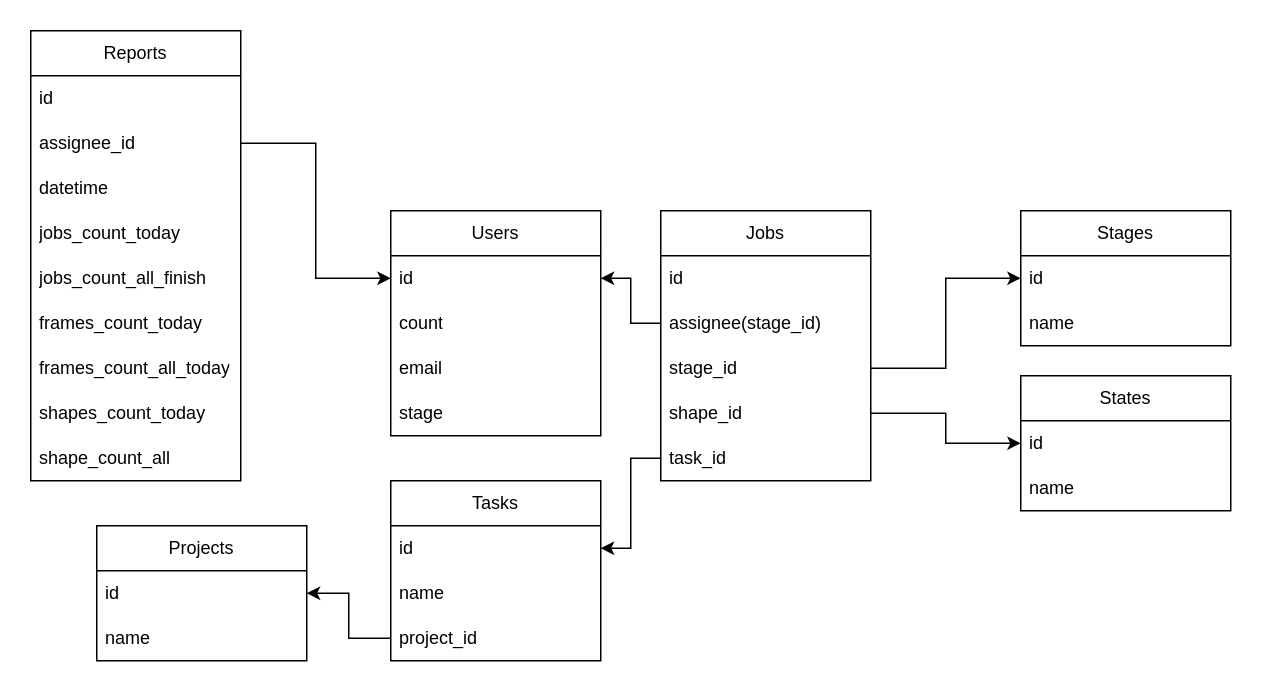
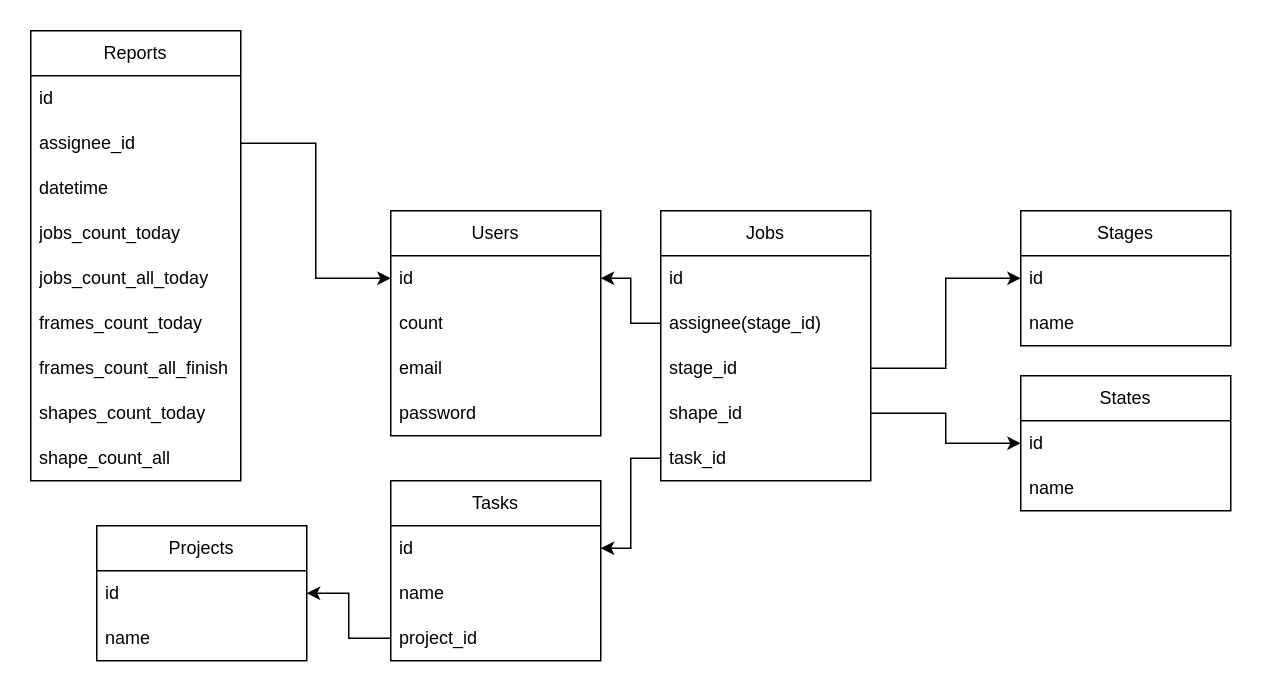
  <mxCell id="0" />
  <mxCell id="1" parent="0" />
  <mxCell id="2" value="Users" style="swimlane;fontStyle=0;childLayout=stackLayout;horizontal=1;startSize=30;horizontalStack=0;resizeParent=1;resizeParentMax=0;resizeLast=0;collapsible=1;marginBottom=0;whiteSpace=wrap;html=1;" vertex="1" parent="1"><mxGeometry x="260" y="140" width="140" height="150" as="geometry" /></mxCell>
  <mxCell id="3" value="id" style="text;strokeColor=none;fillColor=none;align=left;verticalAlign=middle;spacingLeft=4;spacingRight=4;overflow=hidden;points=[[0,0.5],[1,0.5]];portConstraint=eastwest;rotatable=0;whiteSpace=wrap;html=1;" vertex="1" parent="2"><mxGeometry y="30" width="140" height="30" as="geometry" /></mxCell>
  <mxCell id="4" value="count" style="text;strokeColor=none;fillColor=none;align=left;verticalAlign=middle;spacingLeft=4;spacingRight=4;overflow=hidden;points=[[0,0.5],[1,0.5]];portConstraint=eastwest;rotatable=0;whiteSpace=wrap;html=1;" vertex="1" parent="2"><mxGeometry y="60" width="140" height="30" as="geometry" /></mxCell>
  <mxCell id="5" value="email" style="text;strokeColor=none;fillColor=none;align=left;verticalAlign=middle;spacingLeft=4;spacingRight=4;overflow=hidden;points=[[0,0.5],[1,0.5]];portConstraint=eastwest;rotatable=0;whiteSpace=wrap;html=1;" vertex="1" parent="2"><mxGeometry y="90" width="140" height="30" as="geometry" /></mxCell>
- <mxCell id="6" value="stage" style="text;strokeColor=none;fillColor=none;align=left;verticalAlign=middle;spacingLeft=4;spacingRight=4;overflow=hidden;points=[[0,0.5],[1,0.5]];portConstraint=eastwest;rotatable=0;whiteSpace=wrap;html=1;" vertex="1" parent="2"><mxGeometry y="120" width="140" height="30" as="geometry" /></mxCell>
+ <mxCell id="6" value="password" style="text;strokeColor=none;fillColor=none;align=left;verticalAlign=middle;spacingLeft=4;spacingRight=4;overflow=hidden;points=[[0,0.5],[1,0.5]];portConstraint=eastwest;rotatable=0;whiteSpace=wrap;html=1;" vertex="1" parent="2"><mxGeometry y="120" width="140" height="30" as="geometry" /></mxCell>
  <mxCell id="7" value="Projects" style="swimlane;fontStyle=0;childLayout=stackLayout;horizontal=1;startSize=30;horizontalStack=0;resizeParent=1;resizeParentMax=0;resizeLast=0;collapsible=1;marginBottom=0;whiteSpace=wrap;html=1;" vertex="1" parent="1"><mxGeometry x="64" y="350" width="140" height="90" as="geometry" /></mxCell>
  <mxCell id="8" value="id" style="text;strokeColor=none;fillColor=none;align=left;verticalAlign=middle;spacingLeft=4;spacingRight=4;overflow=hidden;points=[[0,0.5],[1,0.5]];portConstraint=eastwest;rotatable=0;whiteSpace=wrap;html=1;" vertex="1" parent="7"><mxGeometry y="30" width="140" height="30" as="geometry" /></mxCell>
  <mxCell id="9" value="name" style="text;strokeColor=none;fillColor=none;align=left;verticalAlign=middle;spacingLeft=4;spacingRight=4;overflow=hidden;points=[[0,0.5],[1,0.5]];portConstraint=eastwest;rotatable=0;whiteSpace=wrap;html=1;" vertex="1" parent="7"><mxGeometry y="60" width="140" height="30" as="geometry" /></mxCell>
  <mxCell id="10" value="Tasks" style="swimlane;fontStyle=0;childLayout=stackLayout;horizontal=1;startSize=30;horizontalStack=0;resizeParent=1;resizeParentMax=0;resizeLast=0;collapsible=1;marginBottom=0;whiteSpace=wrap;html=1;" vertex="1" parent="1"><mxGeometry x="260" y="320" width="140" height="120" as="geometry" /></mxCell>
  <mxCell id="11" value="id" style="text;strokeColor=none;fillColor=none;align=left;verticalAlign=middle;spacingLeft=4;spacingRight=4;overflow=hidden;points=[[0,0.5],[1,0.5]];portConstraint=eastwest;rotatable=0;whiteSpace=wrap;html=1;" vertex="1" parent="10"><mxGeometry y="30" width="140" height="30" as="geometry" /></mxCell>
  <mxCell id="12" value="name" style="text;strokeColor=none;fillColor=none;align=left;verticalAlign=middle;spacingLeft=4;spacingRight=4;overflow=hidden;points=[[0,0.5],[1,0.5]];portConstraint=eastwest;rotatable=0;whiteSpace=wrap;html=1;" vertex="1" parent="10"><mxGeometry y="60" width="140" height="30" as="geometry" /></mxCell>
  <mxCell id="13" value="project_id" style="text;strokeColor=none;fillColor=none;align=left;verticalAlign=middle;spacingLeft=4;spacingRight=4;overflow=hidden;points=[[0,0.5],[1,0.5]];portConstraint=eastwest;rotatable=0;whiteSpace=wrap;html=1;" vertex="1" parent="10"><mxGeometry y="90" width="140" height="30" as="geometry" /></mxCell>
  <mxCell id="14" value="Jobs" style="swimlane;fontStyle=0;childLayout=stackLayout;horizontal=1;startSize=30;horizontalStack=0;resizeParent=1;resizeParentMax=0;resizeLast=0;collapsible=1;marginBottom=0;whiteSpace=wrap;html=1;" vertex="1" parent="1"><mxGeometry x="440" y="140" width="140" height="180" as="geometry" /></mxCell>
  <mxCell id="15" value="id&lt;span style=&quot;white-space: pre;&quot;&gt;&#09;&lt;/span&gt;" style="text;strokeColor=none;fillColor=none;align=left;verticalAlign=middle;spacingLeft=4;spacingRight=4;overflow=hidden;points=[[0,0.5],[1,0.5]];portConstraint=eastwest;rotatable=0;whiteSpace=wrap;html=1;" vertex="1" parent="14"><mxGeometry y="30" width="140" height="30" as="geometry" /></mxCell>
  <mxCell id="16" value="assignee(stage_id)" style="text;strokeColor=none;fillColor=none;align=left;verticalAlign=middle;spacingLeft=4;spacingRight=4;overflow=hidden;points=[[0,0.5],[1,0.5]];portConstraint=eastwest;rotatable=0;whiteSpace=wrap;html=1;" vertex="1" parent="14"><mxGeometry y="60" width="140" height="30" as="geometry" /></mxCell>
  <mxCell id="17" value="stage_id" style="text;strokeColor=none;fillColor=none;align=left;verticalAlign=middle;spacingLeft=4;spacingRight=4;overflow=hidden;points=[[0,0.5],[1,0.5]];portConstraint=eastwest;rotatable=0;whiteSpace=wrap;html=1;" vertex="1" parent="14"><mxGeometry y="90" width="140" height="30" as="geometry" /></mxCell>
  <mxCell id="18" value="shape_id" style="text;strokeColor=none;fillColor=none;align=left;verticalAlign=middle;spacingLeft=4;spacingRight=4;overflow=hidden;points=[[0,0.5],[1,0.5]];portConstraint=eastwest;rotatable=0;whiteSpace=wrap;html=1;" vertex="1" parent="14"><mxGeometry y="120" width="140" height="30" as="geometry" /></mxCell>
  <mxCell id="19" value="task_id" style="text;strokeColor=none;fillColor=none;align=left;verticalAlign=middle;spacingLeft=4;spacingRight=4;overflow=hidden;points=[[0,0.5],[1,0.5]];portConstraint=eastwest;rotatable=0;whiteSpace=wrap;html=1;" vertex="1" parent="14"><mxGeometry y="150" width="140" height="30" as="geometry" /></mxCell>
  <mxCell id="20" value="&lt;span style=&quot;white-space: pre-wrap;&quot; data-src-align=&quot;0:6&quot; class=&quot;aNeGP0gI0B9AV8JaHPyH&quot;&gt;Reports&lt;/span&gt;" style="swimlane;fontStyle=0;childLayout=stackLayout;horizontal=1;startSize=30;horizontalStack=0;resizeParent=1;resizeParentMax=0;resizeLast=0;collapsible=1;marginBottom=0;whiteSpace=wrap;html=1;" vertex="1" parent="1"><mxGeometry x="20" y="20" width="140" height="300" as="geometry" /></mxCell>
  <mxCell id="21" value="id&lt;span style=&quot;white-space: pre;&quot;&gt;&#09;&lt;/span&gt;" style="text;strokeColor=none;fillColor=none;align=left;verticalAlign=middle;spacingLeft=4;spacingRight=4;overflow=hidden;points=[[0,0.5],[1,0.5]];portConstraint=eastwest;rotatable=0;whiteSpace=wrap;html=1;" vertex="1" parent="20"><mxGeometry y="30" width="140" height="30" as="geometry" /></mxCell>
  <mxCell id="22" value="assignee_id" style="text;strokeColor=none;fillColor=none;align=left;verticalAlign=middle;spacingLeft=4;spacingRight=4;overflow=hidden;points=[[0,0.5],[1,0.5]];portConstraint=eastwest;rotatable=0;whiteSpace=wrap;html=1;" vertex="1" parent="20"><mxGeometry y="60" width="140" height="30" as="geometry" /></mxCell>
  <mxCell id="23" value="datetime" style="text;strokeColor=none;fillColor=none;align=left;verticalAlign=middle;spacingLeft=4;spacingRight=4;overflow=hidden;points=[[0,0.5],[1,0.5]];portConstraint=eastwest;rotatable=0;whiteSpace=wrap;html=1;" vertex="1" parent="20"><mxGeometry y="90" width="140" height="30" as="geometry" /></mxCell>
  <mxCell id="24" value="jobs_count_today" style="text;strokeColor=none;fillColor=none;align=left;verticalAlign=middle;spacingLeft=4;spacingRight=4;overflow=hidden;points=[[0,0.5],[1,0.5]];portConstraint=eastwest;rotatable=0;whiteSpace=wrap;html=1;" vertex="1" parent="20"><mxGeometry y="120" width="140" height="30" as="geometry" /></mxCell>
- <mxCell id="25" value="jobs_count_all_finish" style="text;strokeColor=none;fillColor=none;align=left;verticalAlign=middle;spacingLeft=4;spacingRight=4;overflow=hidden;points=[[0,0.5],[1,0.5]];portConstraint=eastwest;rotatable=0;whiteSpace=wrap;html=1;" vertex="1" parent="20"><mxGeometry y="150" width="140" height="30" as="geometry" /></mxCell>
+ <mxCell id="25" value="jobs_count_all_today" style="text;strokeColor=none;fillColor=none;align=left;verticalAlign=middle;spacingLeft=4;spacingRight=4;overflow=hidden;points=[[0,0.5],[1,0.5]];portConstraint=eastwest;rotatable=0;whiteSpace=wrap;html=1;" vertex="1" parent="20"><mxGeometry y="150" width="140" height="30" as="geometry" /></mxCell>
  <mxCell id="26" value="frames_count_today" style="text;strokeColor=none;fillColor=none;align=left;verticalAlign=middle;spacingLeft=4;spacingRight=4;overflow=hidden;points=[[0,0.5],[1,0.5]];portConstraint=eastwest;rotatable=0;whiteSpace=wrap;html=1;" vertex="1" parent="20"><mxGeometry y="180" width="140" height="30" as="geometry" /></mxCell>
- <mxCell id="27" value="frames_count_all_today" style="text;strokeColor=none;fillColor=none;align=left;verticalAlign=middle;spacingLeft=4;spacingRight=4;overflow=hidden;points=[[0,0.5],[1,0.5]];portConstraint=eastwest;rotatable=0;whiteSpace=wrap;html=1;" vertex="1" parent="20"><mxGeometry y="210" width="140" height="30" as="geometry" /></mxCell>
+ <mxCell id="27" value="frames_count_all_finish" style="text;strokeColor=none;fillColor=none;align=left;verticalAlign=middle;spacingLeft=4;spacingRight=4;overflow=hidden;points=[[0,0.5],[1,0.5]];portConstraint=eastwest;rotatable=0;whiteSpace=wrap;html=1;" vertex="1" parent="20"><mxGeometry y="210" width="140" height="30" as="geometry" /></mxCell>
  <mxCell id="28" value="shapes_count_today" style="text;strokeColor=none;fillColor=none;align=left;verticalAlign=middle;spacingLeft=4;spacingRight=4;overflow=hidden;points=[[0,0.5],[1,0.5]];portConstraint=eastwest;rotatable=0;whiteSpace=wrap;html=1;" vertex="1" parent="20"><mxGeometry y="240" width="140" height="30" as="geometry" /></mxCell>
  <mxCell id="29" value="shape_count_all" style="text;strokeColor=none;fillColor=none;align=left;verticalAlign=middle;spacingLeft=4;spacingRight=4;overflow=hidden;points=[[0,0.5],[1,0.5]];portConstraint=eastwest;rotatable=0;whiteSpace=wrap;html=1;" vertex="1" parent="20"><mxGeometry y="270" width="140" height="30" as="geometry" /></mxCell>
  <mxCell id="30" value="Stages" style="swimlane;fontStyle=0;childLayout=stackLayout;horizontal=1;startSize=30;horizontalStack=0;resizeParent=1;resizeParentMax=0;resizeLast=0;collapsible=1;marginBottom=0;whiteSpace=wrap;html=1;" vertex="1" parent="1"><mxGeometry x="680" y="140" width="140" height="90" as="geometry" /></mxCell>
  <mxCell id="31" value="id" style="text;strokeColor=none;fillColor=none;align=left;verticalAlign=middle;spacingLeft=4;spacingRight=4;overflow=hidden;points=[[0,0.5],[1,0.5]];portConstraint=eastwest;rotatable=0;whiteSpace=wrap;html=1;" vertex="1" parent="30"><mxGeometry y="30" width="140" height="30" as="geometry" /></mxCell>
  <mxCell id="32" value="name" style="text;strokeColor=none;fillColor=none;align=left;verticalAlign=middle;spacingLeft=4;spacingRight=4;overflow=hidden;points=[[0,0.5],[1,0.5]];portConstraint=eastwest;rotatable=0;whiteSpace=wrap;html=1;" vertex="1" parent="30"><mxGeometry y="60" width="140" height="30" as="geometry" /></mxCell>
  <mxCell id="33" value="States" style="swimlane;fontStyle=0;childLayout=stackLayout;horizontal=1;startSize=30;horizontalStack=0;resizeParent=1;resizeParentMax=0;resizeLast=0;collapsible=1;marginBottom=0;whiteSpace=wrap;html=1;" vertex="1" parent="1"><mxGeometry x="680" y="250" width="140" height="90" as="geometry" /></mxCell>
  <mxCell id="34" value="id" style="text;strokeColor=none;fillColor=none;align=left;verticalAlign=middle;spacingLeft=4;spacingRight=4;overflow=hidden;points=[[0,0.5],[1,0.5]];portConstraint=eastwest;rotatable=0;whiteSpace=wrap;html=1;" vertex="1" parent="33"><mxGeometry y="30" width="140" height="30" as="geometry" /></mxCell>
  <mxCell id="35" value="name" style="text;strokeColor=none;fillColor=none;align=left;verticalAlign=middle;spacingLeft=4;spacingRight=4;overflow=hidden;points=[[0,0.5],[1,0.5]];portConstraint=eastwest;rotatable=0;whiteSpace=wrap;html=1;" vertex="1" parent="33"><mxGeometry y="60" width="140" height="30" as="geometry" /></mxCell>
  <mxCell id="36" style="edgeStyle=orthogonalEdgeStyle;rounded=0;orthogonalLoop=1;jettySize=auto;html=1;exitX=1;exitY=0.5;exitDx=0;exitDy=0;entryX=0;entryY=0.5;entryDx=0;entryDy=0;" edge="1" parent="1" source="17" target="31"><mxGeometry relative="1" as="geometry" /></mxCell>
  <mxCell id="37" style="edgeStyle=orthogonalEdgeStyle;rounded=0;orthogonalLoop=1;jettySize=auto;html=1;exitX=1;exitY=0.5;exitDx=0;exitDy=0;entryX=0;entryY=0.5;entryDx=0;entryDy=0;" edge="1" parent="1" source="18" target="34"><mxGeometry relative="1" as="geometry" /></mxCell>
  <mxCell id="38" style="edgeStyle=orthogonalEdgeStyle;rounded=0;orthogonalLoop=1;jettySize=auto;html=1;exitX=0;exitY=0.5;exitDx=0;exitDy=0;entryX=1;entryY=0.5;entryDx=0;entryDy=0;" edge="1" parent="1" source="19" target="11"><mxGeometry relative="1" as="geometry" /></mxCell>
  <mxCell id="39" style="edgeStyle=orthogonalEdgeStyle;rounded=0;orthogonalLoop=1;jettySize=auto;html=1;exitX=0;exitY=0.5;exitDx=0;exitDy=0;entryX=1;entryY=0.5;entryDx=0;entryDy=0;" edge="1" parent="1" source="13" target="8"><mxGeometry relative="1" as="geometry" /></mxCell>
  <mxCell id="40" style="edgeStyle=orthogonalEdgeStyle;rounded=0;orthogonalLoop=1;jettySize=auto;html=1;exitX=0;exitY=0.5;exitDx=0;exitDy=0;entryX=1;entryY=0.5;entryDx=0;entryDy=0;" edge="1" parent="1" source="16" target="3"><mxGeometry relative="1" as="geometry" /></mxCell>
  <mxCell id="41" style="edgeStyle=orthogonalEdgeStyle;rounded=0;orthogonalLoop=1;jettySize=auto;html=1;exitX=1;exitY=0.5;exitDx=0;exitDy=0;entryX=0;entryY=0.5;entryDx=0;entryDy=0;" edge="1" parent="1" source="22" target="3"><mxGeometry relative="1" as="geometry" /></mxCell>
